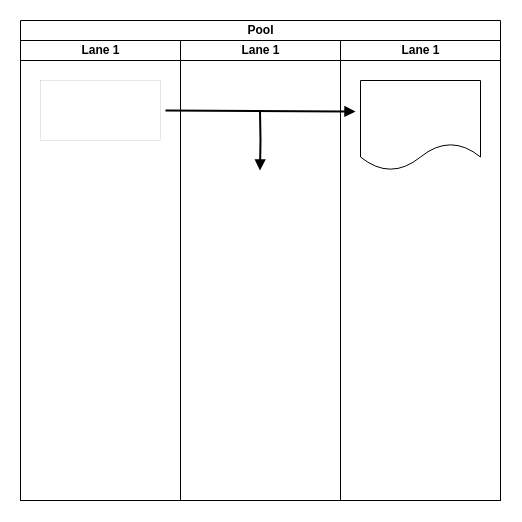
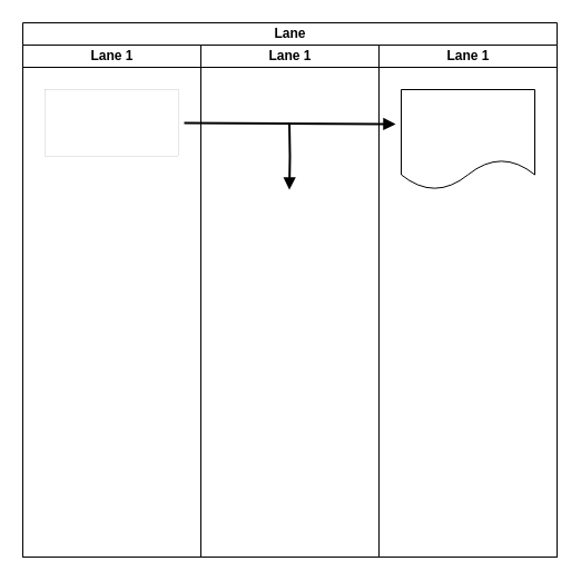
  <mxCell id="0" />
  <mxCell id="1" parent="0" />
- <mxCell id="2" value="Pool" style="swimlane;childLayout=stackLayout;resizeParent=1;resizeParentMax=0;startSize=20;html=1;" vertex="1" parent="1"><mxGeometry x="20" y="20" width="480" height="480" as="geometry" /></mxCell>
+ <mxCell id="2" value="Lane" style="swimlane;childLayout=stackLayout;resizeParent=1;resizeParentMax=0;startSize=20;html=1;" vertex="1" parent="1"><mxGeometry x="20" y="20" width="480" height="480" as="geometry" /></mxCell>
  <mxCell id="3" value="Lane 1" style="swimlane;startSize=20;html=1;" vertex="1" parent="2"><mxGeometry y="20" width="160" height="460" as="geometry" /></mxCell>
  <mxCell id="4" value="" style="rounded=0;whiteSpace=wrap;html=1;strokeWidth=0;perimeterSpacing=0;shadow=0;glass=0;imageWidth=20;" vertex="1" parent="3"><mxGeometry x="20" y="40" width="120" height="60" as="geometry" /></mxCell>
  <mxCell id="5" value="Lane 1" style="swimlane;startSize=20;html=1;" vertex="1" parent="2"><mxGeometry x="160" y="20" width="160" height="460" as="geometry" /></mxCell>
  <mxCell id="6" value="" style="endArrow=block;html=1;rounded=0;endSize=6;endFill=1;strokeWidth=2;" edge="1" parent="5"><mxGeometry width="50" height="50" relative="1" as="geometry"><mxPoint x="-15.0" y="70" as="sourcePoint" /><mxPoint x="175.0" y="71" as="targetPoint" /></mxGeometry></mxCell>
  <mxCell id="7" value="" style="endArrow=block;html=1;rounded=0;strokeWidth=2;jumpStyle=none;endFill=1;" edge="1" parent="5"><mxGeometry width="50" height="50" relative="1" as="geometry"><mxPoint x="79.5" y="70" as="sourcePoint" /><mxPoint x="79.5" y="130" as="targetPoint" /><Array as="points"><mxPoint x="80.0" y="100" /></Array></mxGeometry></mxCell>
  <mxCell id="8" value="Lane 1" style="swimlane;startSize=20;html=1;" vertex="1" parent="2"><mxGeometry x="320" y="20" width="160" height="460" as="geometry" /></mxCell>
  <mxCell id="9" value="" style="shape=document;whiteSpace=wrap;html=1;boundedLbl=1;" vertex="1" parent="8"><mxGeometry x="20" y="40" width="120" height="90" as="geometry" /></mxCell>
